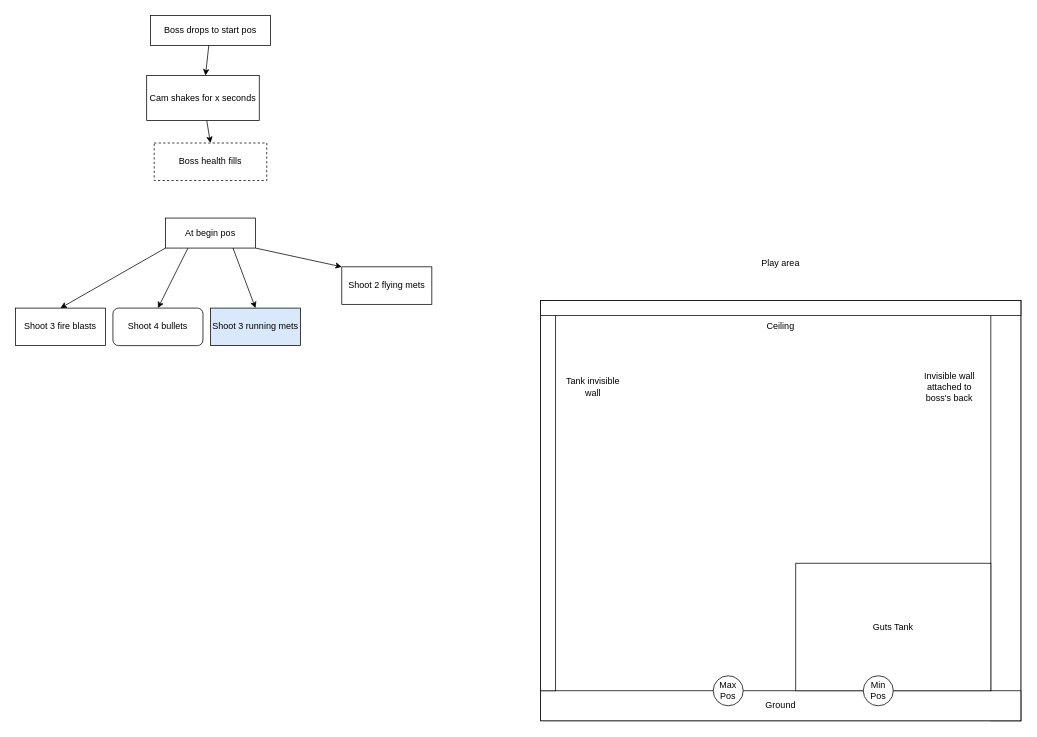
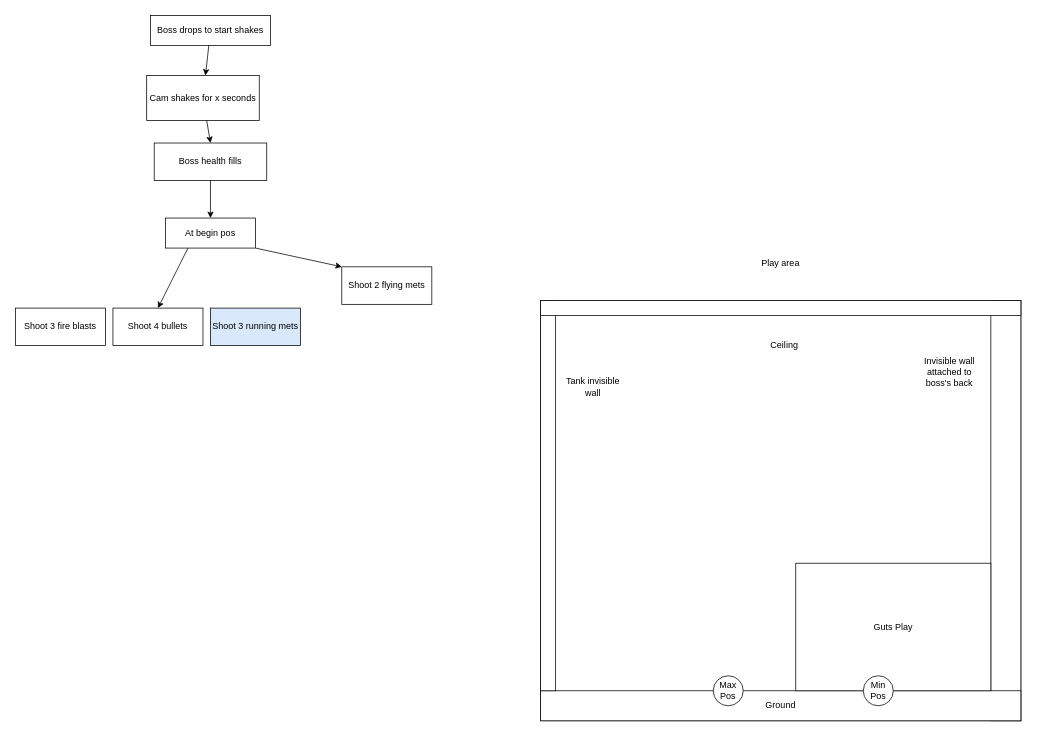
  <mxCell id="0" />
  <mxCell id="1" parent="0" />
  <mxCell id="2" value="At begin pos" style="rounded=0;whiteSpace=wrap;html=1;" parent="1" vertex="1"><mxGeometry x="220" y="290" width="120" height="40" as="geometry" /></mxCell>
  <mxCell id="3" value="" style="rounded=0;whiteSpace=wrap;html=1;" parent="1" vertex="1"><mxGeometry x="720" y="400" width="640" height="560" as="geometry" /></mxCell>
  <mxCell id="4" value="" style="rounded=0;whiteSpace=wrap;html=1;" parent="1" vertex="1"><mxGeometry x="1320" y="400" width="40" height="560" as="geometry" /></mxCell>
  <mxCell id="5" value="Ground" style="rounded=0;whiteSpace=wrap;html=1;" parent="1" vertex="1"><mxGeometry x="720" y="920" width="640" height="40" as="geometry" /></mxCell>
  <mxCell id="6" value="Play area" style="text;html=1;strokeColor=none;fillColor=none;align=center;verticalAlign=middle;whiteSpace=wrap;rounded=0;" parent="1" vertex="1"><mxGeometry x="915" y="330" width="250" height="40" as="geometry" /></mxCell>
  <mxCell id="7" value="" style="rounded=0;whiteSpace=wrap;html=1;" parent="1" vertex="1"><mxGeometry x="720" y="400" width="20" height="520" as="geometry" /></mxCell>
  <mxCell id="8" value="" style="rounded=0;whiteSpace=wrap;html=1;" parent="1" vertex="1"><mxGeometry x="720" y="400" width="640" height="20" as="geometry" /></mxCell>
  <mxCell id="9" value="Tank invisible wall" style="text;html=1;strokeColor=none;fillColor=none;align=center;verticalAlign=middle;whiteSpace=wrap;rounded=0;" parent="1" vertex="1"><mxGeometry x="750" y="500" width="80" height="30" as="geometry" /></mxCell>
- <mxCell id="10" value="Ceiling" style="text;html=1;strokeColor=none;fillColor=none;align=center;verticalAlign=middle;whiteSpace=wrap;rounded=0;" parent="1" vertex="1"><mxGeometry x="1010" y="420" width="60" height="30" as="geometry" /></mxCell>
- <mxCell id="11" value="Invisible wall attached to boss's back" style="text;html=1;strokeColor=none;fillColor=none;align=center;verticalAlign=middle;whiteSpace=wrap;rounded=0;" parent="1" vertex="1"><mxGeometry x="1220" y="500" width="90" height="30" as="geometry" /></mxCell>
- <mxCell id="12" value="Guts Tank" style="rounded=0;whiteSpace=wrap;html=1;" parent="1" vertex="1"><mxGeometry x="1060" y="750" width="260" height="170" as="geometry" /></mxCell>
+ <mxCell id="10" value="Ceiling" style="text;html=1;strokeColor=none;fillColor=none;align=center;verticalAlign=middle;whiteSpace=wrap;rounded=0;" parent="1" vertex="1"><mxGeometry x="1015" y="445" width="60" height="30" as="geometry" /></mxCell>
+ <mxCell id="11" value="Invisible wall attached to boss's back" style="text;html=1;strokeColor=none;fillColor=none;align=center;verticalAlign=middle;whiteSpace=wrap;rounded=0;" parent="1" vertex="1"><mxGeometry x="1220" y="480" width="90" height="30" as="geometry" /></mxCell>
+ <mxCell id="12" value="Guts Play" style="rounded=0;whiteSpace=wrap;html=1;" parent="1" vertex="1"><mxGeometry x="1060" y="750" width="260" height="170" as="geometry" /></mxCell>
  <mxCell id="13" value="Max Pos" style="ellipse;whiteSpace=wrap;html=1;aspect=fixed;" parent="1" vertex="1"><mxGeometry x="950" y="900" width="40" height="40" as="geometry" /></mxCell>
  <mxCell id="14" value="Min Pos" style="ellipse;whiteSpace=wrap;html=1;aspect=fixed;" parent="1" vertex="1"><mxGeometry x="1150" y="900" width="40" height="40" as="geometry" /></mxCell>
  <mxCell id="15" value="Shoot 3 fire blasts" style="rounded=0;whiteSpace=wrap;html=1;" parent="1" vertex="1"><mxGeometry x="20" y="410" width="120" height="50" as="geometry" /></mxCell>
- <mxCell id="16" value="" style="endArrow=classic;html=1;rounded=0;entryX=0.5;entryY=0;entryDx=0;entryDy=0;exitX=0;exitY=1;exitDx=0;exitDy=0;" parent="1" source="2" target="15" edge="1"><mxGeometry width="50" height="50" relative="1" as="geometry"><mxPoint x="280" y="330" as="sourcePoint" /><mxPoint x="330" y="280" as="targetPoint" /></mxGeometry></mxCell>
  <mxCell id="17" value="Shoot 3 running mets" style="rounded=0;whiteSpace=wrap;html=1;fillColor=#dae8fc;" parent="1" vertex="1"><mxGeometry x="280" y="410" width="120" height="50" as="geometry" /></mxCell>
  <mxCell id="18" value="Shoot 2 flying mets" style="rounded=0;whiteSpace=wrap;html=1;" parent="1" vertex="1"><mxGeometry x="455" y="355" width="120" height="50" as="geometry" /></mxCell>
- <mxCell id="19" value="" style="endArrow=classic;html=1;rounded=0;entryX=0.5;entryY=0;entryDx=0;entryDy=0;exitX=0.75;exitY=1;exitDx=0;exitDy=0;" parent="1" source="2" target="17" edge="1"><mxGeometry width="50" height="50" relative="1" as="geometry"><mxPoint x="260" y="330" as="sourcePoint" /><mxPoint x="310" y="280" as="targetPoint" /></mxGeometry></mxCell>
  <mxCell id="20" value="" style="endArrow=classic;html=1;rounded=0;entryX=0;entryY=0;entryDx=0;entryDy=0;" parent="1" target="18" edge="1"><mxGeometry width="50" height="50" relative="1" as="geometry"><mxPoint x="340" y="330" as="sourcePoint" /><mxPoint x="390" y="280" as="targetPoint" /></mxGeometry></mxCell>
- <mxCell id="21" value="Shoot 4 bullets" style="whiteSpace=wrap;html=1;rounded=1;" parent="1" vertex="1"><mxGeometry x="150" y="410" width="120" height="50" as="geometry" /></mxCell>
+ <mxCell id="21" value="Shoot 4 bullets" style="rounded=0;whiteSpace=wrap;html=1;" parent="1" vertex="1"><mxGeometry x="150" y="410" width="120" height="50" as="geometry" /></mxCell>
  <mxCell id="22" value="" style="endArrow=classic;html=1;rounded=0;exitX=0.25;exitY=1;exitDx=0;exitDy=0;entryX=0.5;entryY=0;entryDx=0;entryDy=0;" parent="1" source="2" target="21" edge="1"><mxGeometry x="1" y="260" width="50" height="50" relative="1" as="geometry"><mxPoint x="166" y="290" as="sourcePoint" /><mxPoint x="141" y="410" as="targetPoint" /><mxPoint x="29" y="-77" as="offset" /></mxGeometry></mxCell>
- <mxCell id="23" value="Boss drops to start pos" style="rounded=0;whiteSpace=wrap;html=1;" parent="1" vertex="1"><mxGeometry x="200" y="20" width="160" height="40" as="geometry" /></mxCell>
+ <mxCell id="23" value="Boss drops to start shakes" style="rounded=0;whiteSpace=wrap;html=1;" parent="1" vertex="1"><mxGeometry x="200" y="20" width="160" height="40" as="geometry" /></mxCell>
  <mxCell id="24" value="" style="endArrow=classic;html=1;rounded=0;" parent="1" source="23" target="25" edge="1"><mxGeometry width="50" height="50" relative="1" as="geometry"><mxPoint x="280" y="60" as="sourcePoint" /><mxPoint x="280" y="100" as="targetPoint" /></mxGeometry></mxCell>
  <mxCell id="25" value="Cam shakes for x seconds" style="rounded=0;whiteSpace=wrap;html=1;" parent="1" vertex="1"><mxGeometry x="195" y="100" width="150" height="60" as="geometry" /></mxCell>
- <mxCell id="26" value="Boss health fills" style="rounded=0;whiteSpace=wrap;html=1;dashed=1;" parent="1" vertex="1"><mxGeometry x="205" y="190" width="150" height="50" as="geometry" /></mxCell>
+ <mxCell id="26" value="Boss health fills" style="rounded=0;whiteSpace=wrap;html=1;" parent="1" vertex="1"><mxGeometry x="205" y="190" width="150" height="50" as="geometry" /></mxCell>
  <mxCell id="27" value="" style="endArrow=classic;html=1;rounded=0;entryX=0.5;entryY=0;entryDx=0;entryDy=0;" parent="1" source="25" target="26" edge="1"><mxGeometry width="50" height="50" relative="1" as="geometry"><mxPoint x="280" y="160" as="sourcePoint" /><mxPoint x="330" y="110" as="targetPoint" /></mxGeometry></mxCell>
+ <mxCell id="28" value="" style="endArrow=classic;html=1;rounded=0;entryX=0.5;entryY=0;entryDx=0;entryDy=0;" parent="1" source="26" target="2" edge="1"><mxGeometry width="50" height="50" relative="1" as="geometry"><mxPoint x="280" y="240" as="sourcePoint" /><mxPoint x="330" y="190" as="targetPoint" /></mxGeometry></mxCell>
